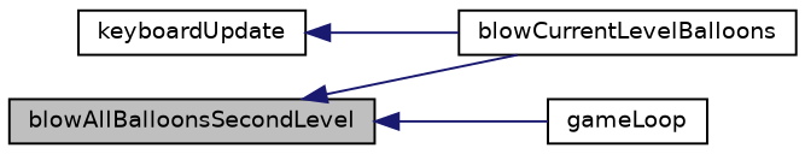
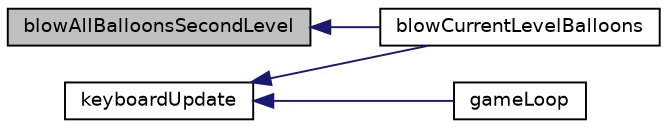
  digraph {
    rankdir=LR
    node [color=black fillcolor=white fontname=Helvetica fontsize=10 shape=record style=filled]
    edge [color=midnightblue dir=back fontname=Helvetica fontsize=10 labelfontname=Helvetica labelfontsize=10 style=solid]
    n1 [fillcolor=grey75 fontcolor=black height=0.2 label=blowAllBalloonsSecondLevel width=0.4]
    n2 [height=0.2 label=blowCurrentLevelBalloons width=0.4]
    n3 [height=0.2 label=keyboardUpdate width=0.4]
    n4 [height=0.2 label=gameLoop width=0.4]
    n1 -> n2
    n3 -> n2
-   n1 -> n4
+   n3 -> n4
  }
